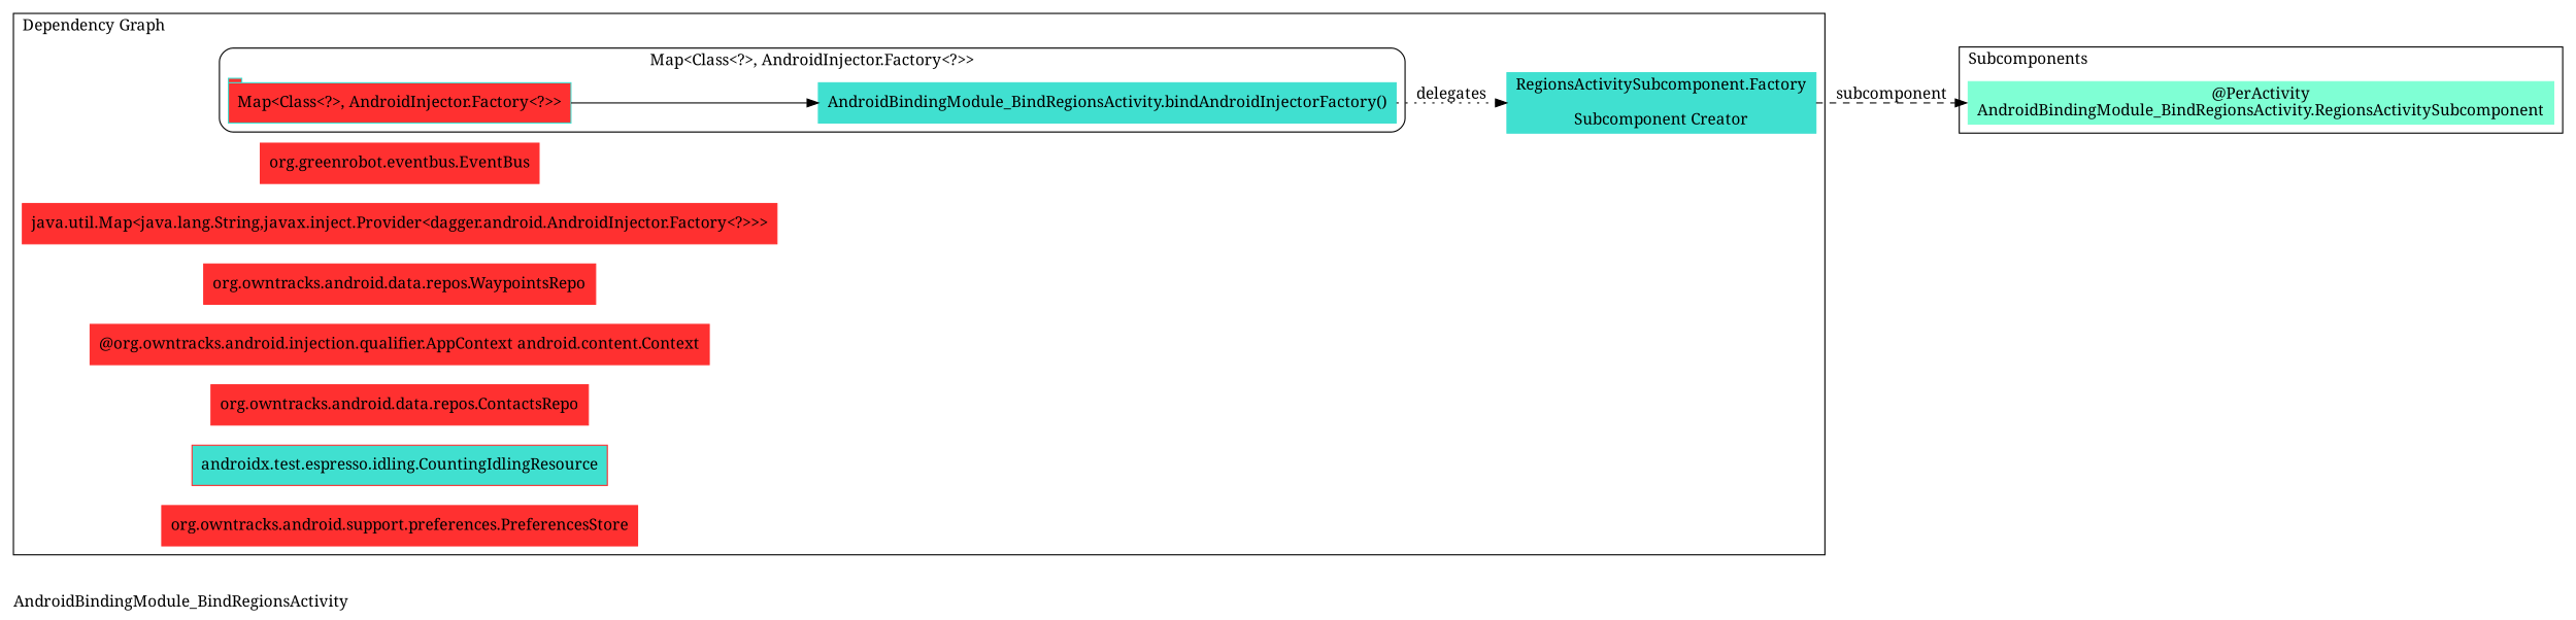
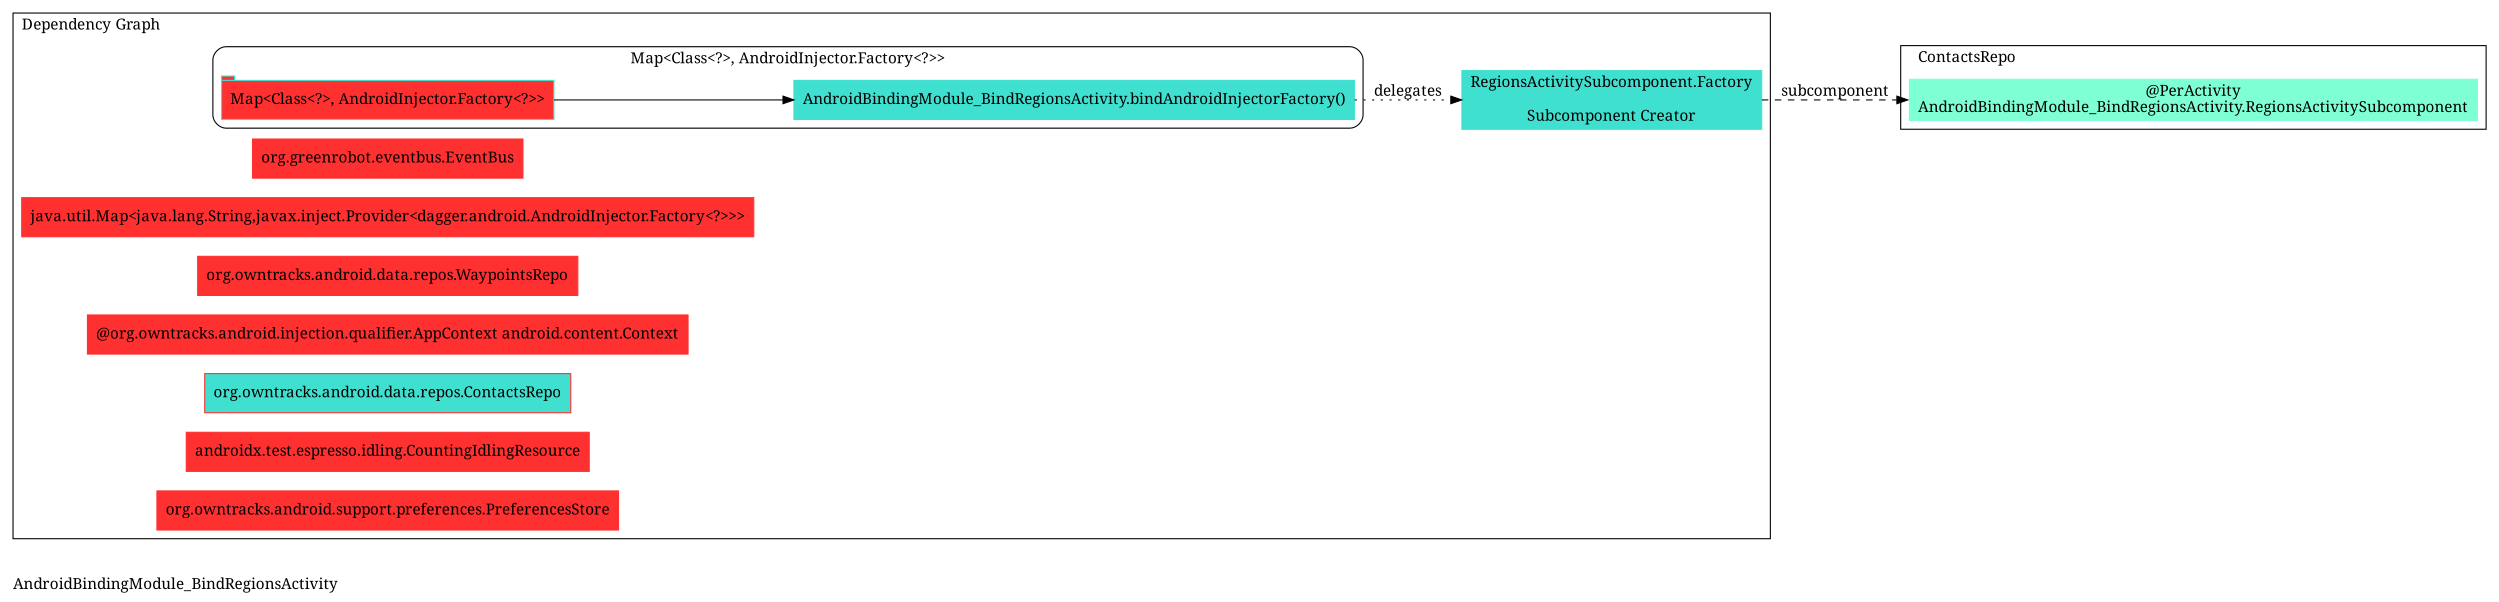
  digraph {
    compound=true
    fontname="Noto Serif"
    label=AndroidBindingModule_BindRegionsActivity
    labeljust=l
    rankdir=LR
    node [color=firebrick1 fontname="Noto Serif" shape=rectangle style=filled]
    edge [fontname="Noto Serif"]
    n1 [color=turquoise label="AndroidBindingModule_BindRegionsActivity.bindAndroidInjectorFactory()"]
    n2 [color=turquoise fillcolor=firebrick1 label="Map<Class<?>, AndroidInjector.Factory<?>>" shape=tab]
    n3 [color=turquoise label="RegionsActivitySubcomponent.Factory\n\nSubcomponent Creator"]
    n4 [label="org.greenrobot.eventbus.EventBus"]
    n5 [label="java.util.Map<java.lang.String,javax.inject.Provider<dagger.android.AndroidInjector.Factory<?>>>"]
    n6 [label="org.owntracks.android.data.repos.WaypointsRepo"]
    n7 [label="@org.owntracks.android.injection.qualifier.AppContext android.content.Context"]
-   n8 [label="org.owntracks.android.data.repos.ContactsRepo"]
-   n9 [label="androidx.test.espresso.idling.CountingIdlingResource" fillcolor=turquoise]
+   n8 [label="org.owntracks.android.data.repos.ContactsRepo" fillcolor=turquoise]
+   n9 [label="androidx.test.espresso.idling.CountingIdlingResource"]
    n10 [label="org.owntracks.android.support.preferences.PreferencesStore"]
    n11 [color=aquamarine label="@PerActivity\nAndroidBindingModule_BindRegionsActivity.RegionsActivitySubcomponent"]
    subgraph cluster_1 {
      label="Entry Points"
    }
    subgraph cluster_2 {
      label="Dependency Graph"
      n3
      n4
      n5
      n6
      n7
      n8
      n9
      n10
      subgraph cluster_3 {
        color=black
        label=<Map<Class<?>, AndroidInjector.Factory<?>>>
        labeljust=c
        style=rounded
        n1
        n2
      }
    }
    subgraph cluster_4 {
-     label=Subcomponents
+     label=ContactsRepo
      shape=folder
      n11
    }
    n1 -> n3 [label=delegates style=dotted]
    n2 -> n1
    n3 -> n11 [headport=w label=subcomponent style=dashed]
  }
